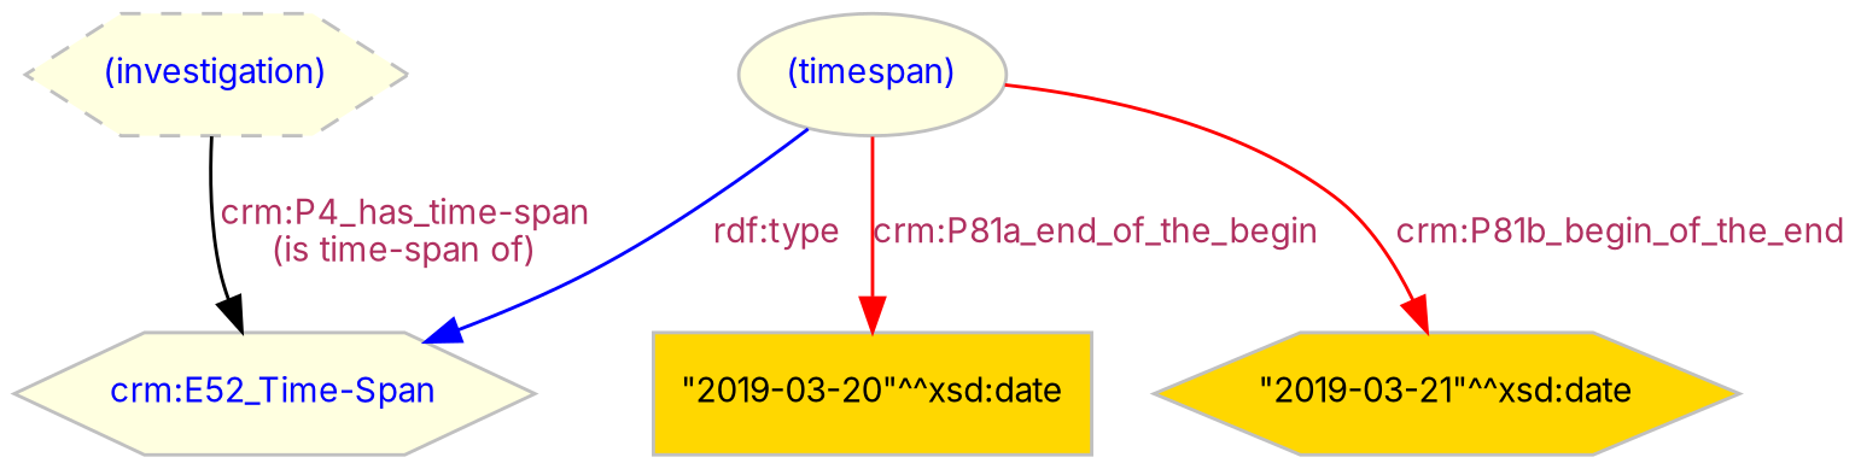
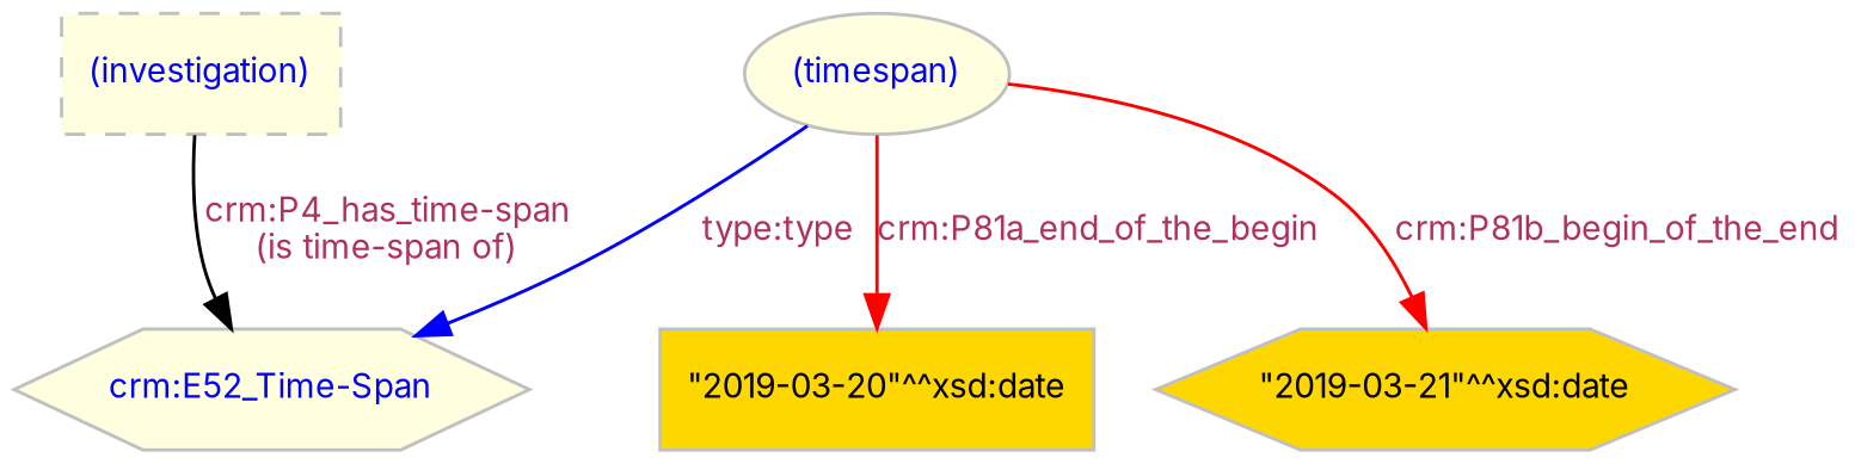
  digraph {
    fontname=Inter
    node [color=gray fillcolor=lightyellow fontcolor=blue fontname=Inter fontsize=10 shape=box style=filled]
    edge [color=red fontcolor=maroon fontname=Inter fontsize=10]
-   "(investigation)" [shape=hexagon style="dashed,filled"]
+   "(investigation)" [style="dashed,filled"]
    "crm:E52_Time-Span" [shape=hexagon]
    "(timespan)" [shape=ellipse]
    "\"2019-03-20\"^^xsd:date" [fillcolor=gold fontcolor=black]
    "\"2019-03-21\"^^xsd:date" [fillcolor=gold fontcolor=black shape=hexagon]
    "(investigation)" -> "crm:E52_Time-Span" [color=black label="crm:P4_has_time-span\n(is time-span of)"]
-   "(timespan)" -> "crm:E52_Time-Span" [color=blue label="rdf:type"]
+   "(timespan)" -> "crm:E52_Time-Span" [color=blue label="type:type"]
    "(timespan)" -> "\"2019-03-20\"^^xsd:date" [label="crm:P81a_end_of_the_begin"]
    "(timespan)" -> "\"2019-03-21\"^^xsd:date" [label="crm:P81b_begin_of_the_end"]
  }
